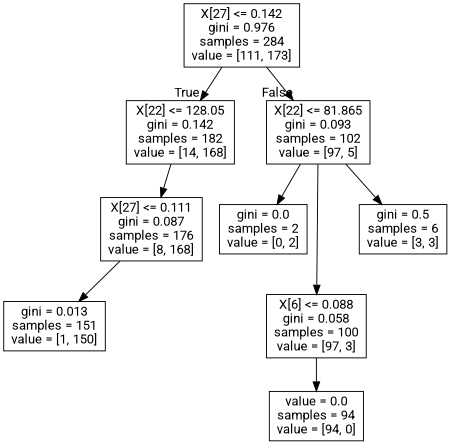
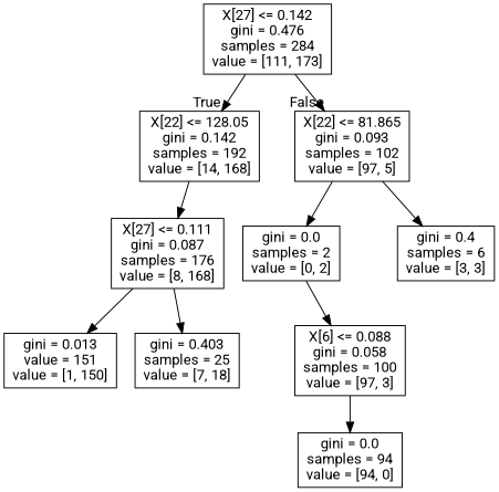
  digraph {
    fontname=Roboto
    node [fontname=Roboto shape=box]
    edge [fontname=Roboto]
-   n1 [label="X[27] <= 0.142\ngini = 0.976\nsamples = 284\nvalue = [111, 173]"]
-   n2 [label="X[22] <= 128.05\ngini = 0.142\nsamples = 182\nvalue = [14, 168]"]
+   n1 [label="X[27] <= 0.142\ngini = 0.476\nsamples = 284\nvalue = [111, 173]"]
+   n2 [label="X[22] <= 128.05\ngini = 0.142\nsamples = 192\nvalue = [14, 168]"]
    n3 [label="X[22] <= 81.865\ngini = 0.093\nsamples = 102\nvalue = [97, 5]"]
    n4 [label="X[27] <= 0.111\ngini = 0.087\nsamples = 176\nvalue = [8, 168]"]
    n5 [label="gini = 0.0\nsamples = 2\nvalue = [0, 2]"]
    n6 [label="X[6] <= 0.088\ngini = 0.058\nsamples = 100\nvalue = [97, 3]"]
-   n7 [label="gini = 0.5\nsamples = 6\nvalue = [3, 3]"]
-   n8 [label="gini = 0.013\nsamples = 151\nvalue = [1, 150]"]
-   n10 [label="value = 0.0\nsamples = 94\nvalue = [94, 0]"]
+   n7 [label="gini = 0.4\nsamples = 6\nvalue = [3, 3]"]
+   n8 [label="gini = 0.013\nvalue = 151\nvalue = [1, 150]"]
+   n9 [label="gini = 0.403\nsamples = 25\nvalue = [7, 18]"]
+   n10 [label="gini = 0.0\nsamples = 94\nvalue = [94, 0]"]
    n1 -> n2 [headlabel=True labelangle=45 labeldistance=2.5]
    n1 -> n3 [headlabel=False labelangle=-45 labeldistance=2.5]
    n2 -> n4
    n3 -> n5
-   n3 -> n6
+   n5 -> n6
    n3 -> n7
    n4 -> n8
+   n4 -> n9
    n6 -> n10
  }
